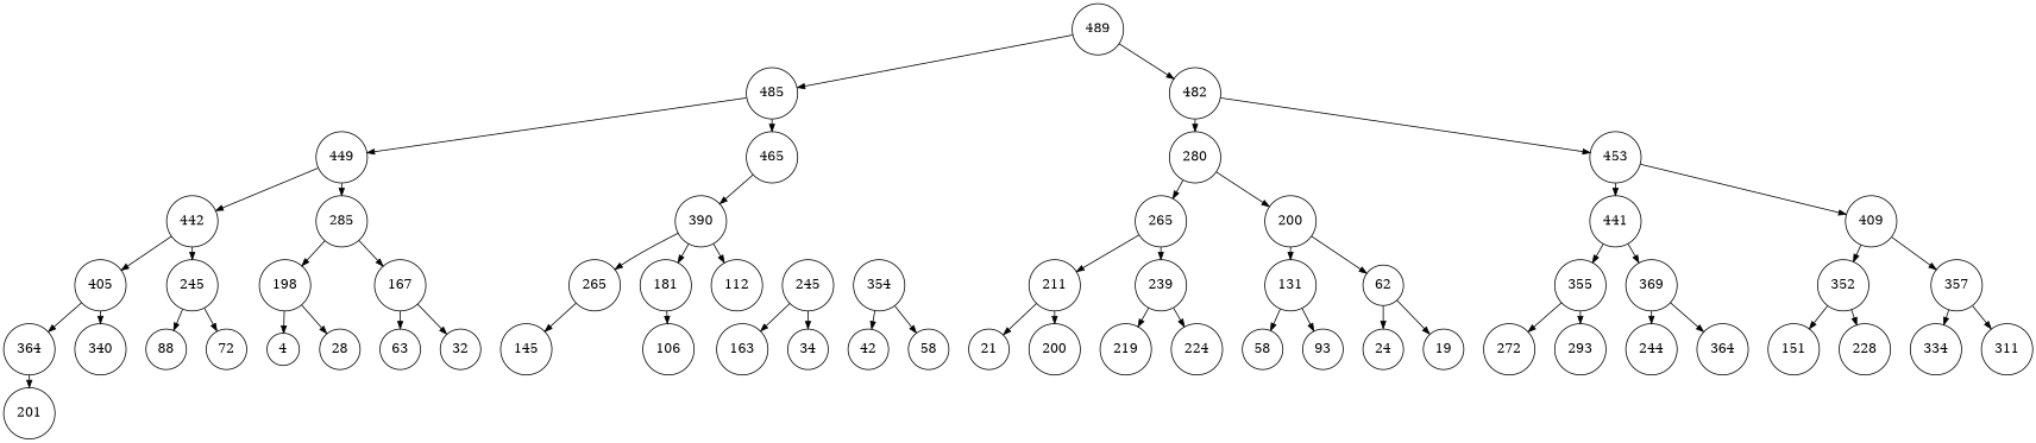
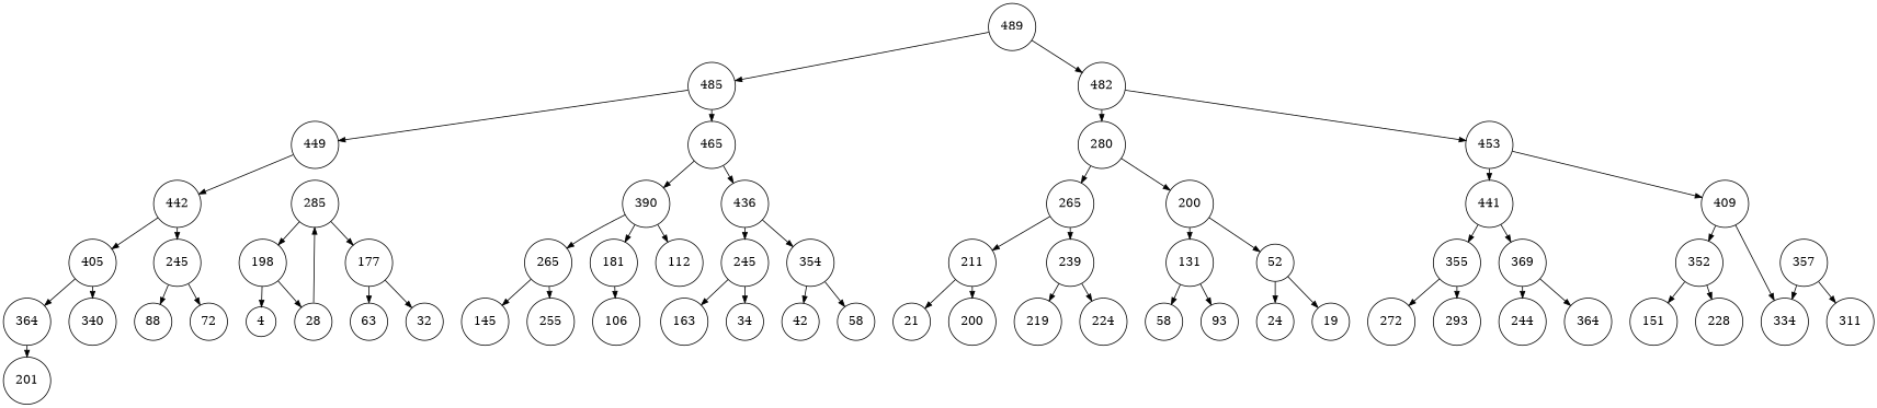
  digraph {
    nodesep=0.3
    ranksep=0.2
    node [shape=circle]
    edge [arrowsize=0.8 side=left]
    n1 [label=489]
    n2 [label=485]
    n3 [label=482]
    n4 [label=449]
    n5 [label=465]
    n6 [label=280]
    n7 [label=453]
    n8 [label=442]
    n9 [label=285]
    n10 [label=390]
+   n11 [label=436]
    n12 [label=265]
    n13 [label=200]
    n14 [label=441]
    n15 [label=409]
    n16 [label=405]
    n17 [label=245]
    n18 [label=198]
-   n19 [label=167]
+   n19 [label=177]
    n20 [label=265]
    n21 [label=181]
    n22 [label=112]
    n23 [label=245]
    n24 [label=354]
    n25 [label=211]
    n26 [label=239]
    n27 [label=131]
-   n28 [label=62]
+   n28 [label=52]
    n29 [label=355]
    n30 [label=369]
    n31 [label=352]
    n32 [label=357]
    n33 [label=364]
    n34 [label=340]
    n35 [label=88]
    n36 [label=72]
    n37 [label=4]
    n38 [label=28]
    n39 [label=63]
    n40 [label=32]
    n41 [label=145]
+   n42 [label=255]
    n43 [label=106]
    n44 [label=163]
    n45 [label=34]
    n46 [label=42]
    n47 [label=58]
    n48 [label=21]
    n49 [label=200]
    n50 [label=219]
    n51 [label=224]
    n52 [label=58]
    n53 [label=93]
    n54 [label=24]
    n55 [label=19]
    n56 [label=272]
    n57 [label=293]
    n58 [label=244]
    n59 [label=364]
    n60 [label=151]
    n61 [label=228]
    n62 [label=334]
    n63 [label=311]
    n64 [label=201]
    n1 -> n2
    n1 -> n3 [side=""]
    n2 -> n4
    n2 -> n5 [side=""]
    n3 -> n6
    n3 -> n7 [side=""]
    n4 -> n8
-   n4 -> n9 [side=""]
+   n38 -> n9 [side=""]
    n5 -> n10
+   n5 -> n11 [side=""]
    n6 -> n12
    n6 -> n13 [side=""]
    n7 -> n14
    n7 -> n15 [side=""]
    n8 -> n16
    n8 -> n17 [side=""]
    n9 -> n18
    n9 -> n19 [side=""]
    n10 -> n20
    n10 -> n21 [side=""]
    n10 -> n22
+   n11 -> n23
+   n11 -> n24 [side=""]
    n12 -> n25
    n12 -> n26 [side=""]
    n13 -> n27
    n13 -> n28 [side=""]
    n14 -> n29
    n14 -> n30 [side=""]
    n15 -> n31
-   n15 -> n32 [side=""]
+   n15 -> n62 [side=""]
    n16 -> n33
    n16 -> n34 [side=""]
    n17 -> n35
    n17 -> n36 [side=""]
    n18 -> n37
    n18 -> n38 [side=""]
    n19 -> n39
    n19 -> n40 [side=""]
    n20 -> n41
+   n20 -> n42 [side=""]
    n21 -> n43 [side=""]
    n23 -> n44
    n23 -> n45 [side=""]
    n24 -> n46
    n24 -> n47 [side=""]
    n25 -> n48
    n25 -> n49 [side=""]
    n26 -> n50
    n26 -> n51 [side=""]
    n27 -> n52
    n27 -> n53 [side=""]
    n28 -> n54
    n28 -> n55 [side=""]
    n29 -> n56
    n29 -> n57 [side=""]
    n30 -> n58
    n30 -> n59 [side=""]
    n31 -> n60
    n31 -> n61 [side=""]
    n32 -> n62
    n32 -> n63 [side=""]
    n33 -> n64
  }
